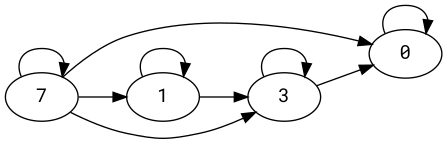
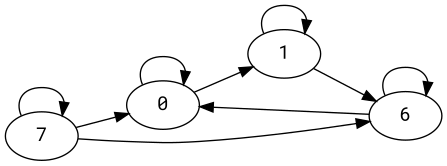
  digraph {
    fontname="Roboto Mono"
    rankdir=LR
    node [fontname="Roboto Mono"]
    edge [fontname="Roboto Mono"]
    0
    1
-   3
+   3 [label=6]
    n4 [label=7]
    0 -> 0
    1 -> 1
    1 -> 3
    3 -> 0
    3 -> 3
    n4 -> 0
-   n4 -> 1
+   0 -> 1
    n4 -> 3
    n4 -> n4
  }
